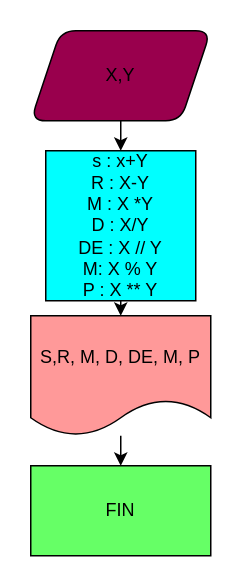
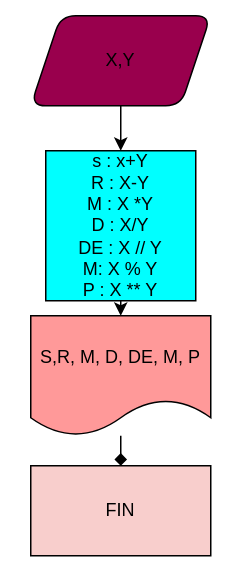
  <mxCell id="0" />
  <mxCell id="1" parent="0" />
  <mxCell id="2" value="" style="edgeStyle=none;html=1;" edge="1" parent="1" source="3" target="5"><mxGeometry relative="1" as="geometry"><mxPoint x="80" y="110" as="targetPoint" /></mxGeometry></mxCell>
- <mxCell id="3" value="X,Y" style="shape=parallelogram;perimeter=parallelogramPerimeter;whiteSpace=wrap;html=1;fixedSize=1;rounded=1;fillColor=#99004D;" vertex="1" parent="1"><mxGeometry x="20" y="20" width="120" height="60" as="geometry" /></mxCell>
+ <mxCell id="3" value="X,Y" style="shape=parallelogram;perimeter=parallelogramPerimeter;whiteSpace=wrap;html=1;fixedSize=1;rounded=1;fillColor=#99004D;" vertex="1" parent="1"><mxGeometry x="20" y="10" width="120" height="60" as="geometry" /></mxCell>
  <mxCell id="4" value="" style="edgeStyle=none;html=1;" edge="1" parent="1" source="5" target="7"><mxGeometry relative="1" as="geometry" /></mxCell>
  <mxCell id="5" value="s : x+Y&lt;br&gt;R : X-Y&lt;br&gt;M : X *Y&lt;br&gt;D : X/Y&lt;br&gt;DE : X // Y&lt;br&gt;M: X % Y&lt;br&gt;P : X ** Y" style="whiteSpace=wrap;html=1;aspect=fixed;fillColor=#00FFFF;" vertex="1" parent="1"><mxGeometry x="30" y="100" width="100" height="100" as="geometry" /></mxCell>
- <mxCell id="6" value="" style="edgeStyle=none;html=1;" edge="1" parent="1" source="7" target="8"><mxGeometry relative="1" as="geometry" /></mxCell>
+ <mxCell id="6" value="" style="edgeStyle=none;html=1;endArrow=diamond;" edge="1" parent="1" source="7" target="8"><mxGeometry relative="1" as="geometry" /></mxCell>
  <mxCell id="7" value="S,R, M, D, DE, M, P" style="shape=document;whiteSpace=wrap;html=1;boundedLbl=1;fillColor=#FF9999;" vertex="1" parent="1"><mxGeometry x="20" y="210" width="120" height="80" as="geometry" /></mxCell>
- <mxCell id="8" value="FIN" style="whiteSpace=wrap;html=1;fillColor=#66FF66;" vertex="1" parent="1"><mxGeometry x="20" y="310" width="120" height="60" as="geometry" /></mxCell>
+ <mxCell id="8" value="FIN" style="whiteSpace=wrap;html=1;fillColor=#f8cecc;" vertex="1" parent="1"><mxGeometry x="20" y="310" width="120" height="60" as="geometry" /></mxCell>
